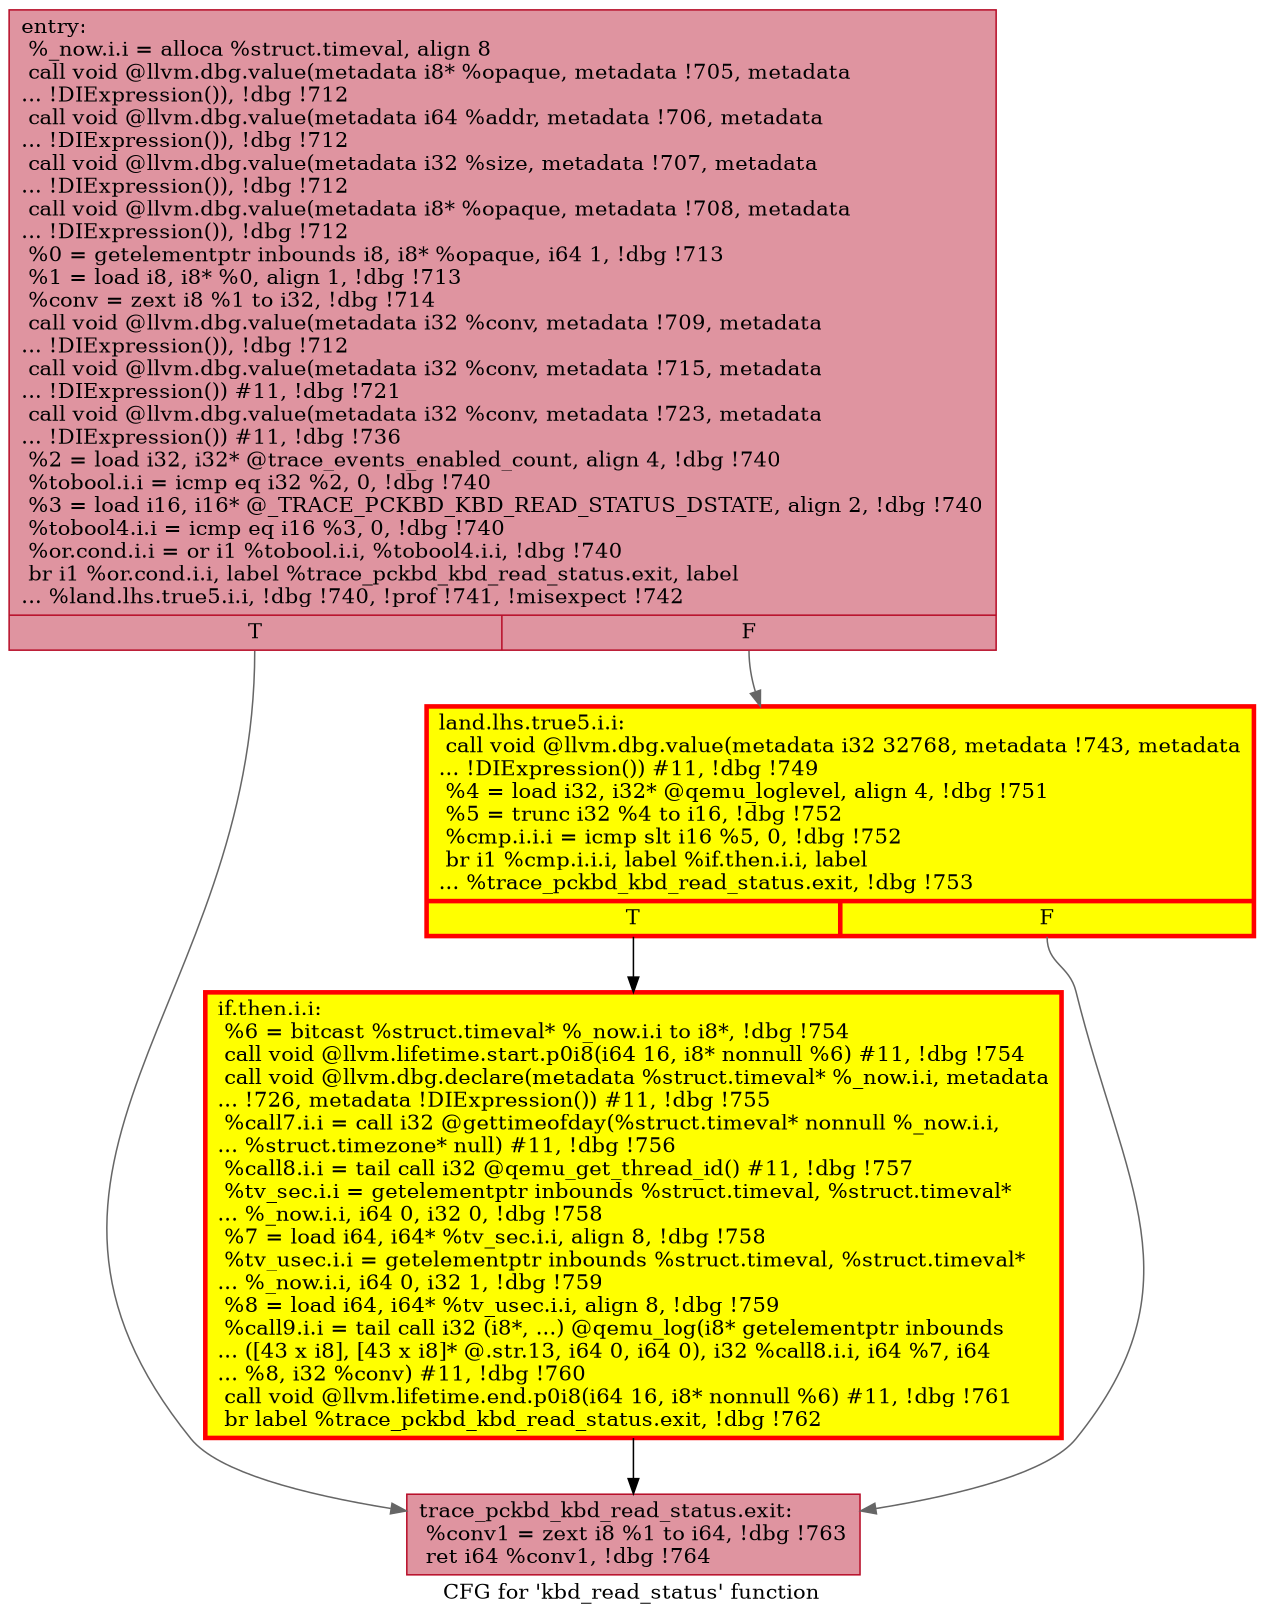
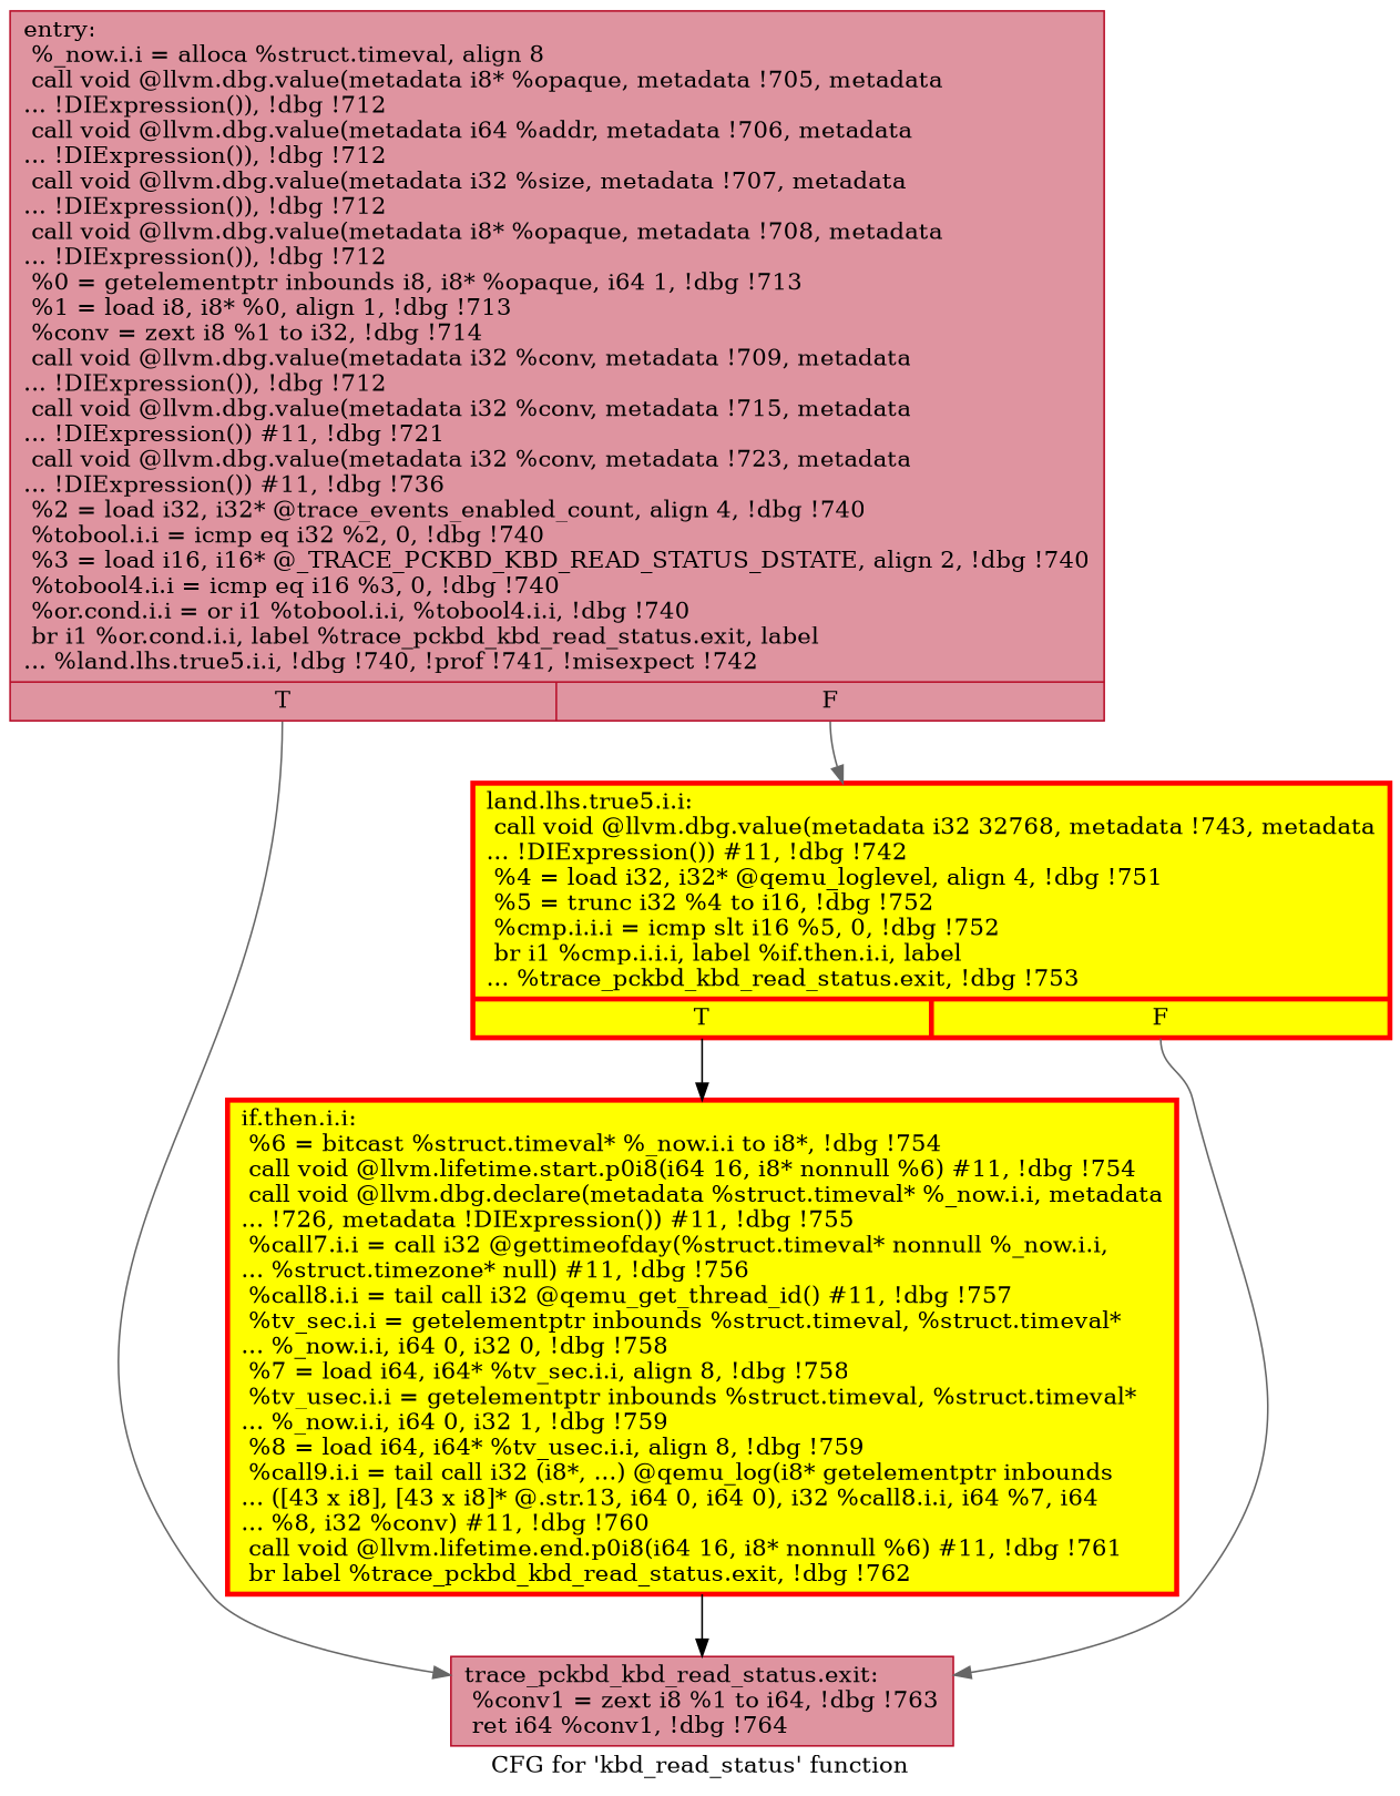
  digraph {
    label="CFG for 'kbd_read_status' function"
    fontname="DejaVu Serif"
    node [color="#b70d28ff" fillcolor="#b70d2870" shape=record style=filled fontname="DejaVu Serif"]
    edge [tailport=s0 color=gray40 fontname="DejaVu Serif"]
    n1 [label="{entry:\l  %_now.i.i = alloca %struct.timeval, align 8\l  call void @llvm.dbg.value(metadata i8* %opaque, metadata !705, metadata\l... !DIExpression()), !dbg !712\l  call void @llvm.dbg.value(metadata i64 %addr, metadata !706, metadata\l... !DIExpression()), !dbg !712\l  call void @llvm.dbg.value(metadata i32 %size, metadata !707, metadata\l... !DIExpression()), !dbg !712\l  call void @llvm.dbg.value(metadata i8* %opaque, metadata !708, metadata\l... !DIExpression()), !dbg !712\l  %0 = getelementptr inbounds i8, i8* %opaque, i64 1, !dbg !713\l  %1 = load i8, i8* %0, align 1, !dbg !713\l  %conv = zext i8 %1 to i32, !dbg !714\l  call void @llvm.dbg.value(metadata i32 %conv, metadata !709, metadata\l... !DIExpression()), !dbg !712\l  call void @llvm.dbg.value(metadata i32 %conv, metadata !715, metadata\l... !DIExpression()) #11, !dbg !721\l  call void @llvm.dbg.value(metadata i32 %conv, metadata !723, metadata\l... !DIExpression()) #11, !dbg !736\l  %2 = load i32, i32* @trace_events_enabled_count, align 4, !dbg !740\l  %tobool.i.i = icmp eq i32 %2, 0, !dbg !740\l  %3 = load i16, i16* @_TRACE_PCKBD_KBD_READ_STATUS_DSTATE, align 2, !dbg !740\l  %tobool4.i.i = icmp eq i16 %3, 0, !dbg !740\l  %or.cond.i.i = or i1 %tobool.i.i, %tobool4.i.i, !dbg !740\l  br i1 %or.cond.i.i, label %trace_pckbd_kbd_read_status.exit, label\l... %land.lhs.true5.i.i, !dbg !740, !prof !741, !misexpect !742\l|{<s0>T|<s1>F}}"]
    n2 [label="{trace_pckbd_kbd_read_status.exit:                 \l  %conv1 = zext i8 %1 to i64, !dbg !763\l  ret i64 %conv1, !dbg !764\l}"]
-   n3 [color=red fillcolor=yellow label="{land.lhs.true5.i.i:                               \l  call void @llvm.dbg.value(metadata i32 32768, metadata !743, metadata\l... !DIExpression()) #11, !dbg !749\l  %4 = load i32, i32* @qemu_loglevel, align 4, !dbg !751\l  %5 = trunc i32 %4 to i16, !dbg !752\l  %cmp.i.i.i = icmp slt i16 %5, 0, !dbg !752\l  br i1 %cmp.i.i.i, label %if.then.i.i, label\l... %trace_pckbd_kbd_read_status.exit, !dbg !753\l|{<s0>T|<s1>F}}" penwidth=3.0]
+   n3 [color=red fillcolor=yellow label="{land.lhs.true5.i.i:                               \l  call void @llvm.dbg.value(metadata i32 32768, metadata !743, metadata\l... !DIExpression()) #11, !dbg !742\l  %4 = load i32, i32* @qemu_loglevel, align 4, !dbg !751\l  %5 = trunc i32 %4 to i16, !dbg !752\l  %cmp.i.i.i = icmp slt i16 %5, 0, !dbg !752\l  br i1 %cmp.i.i.i, label %if.then.i.i, label\l... %trace_pckbd_kbd_read_status.exit, !dbg !753\l|{<s0>T|<s1>F}}" penwidth=3.0]
    n4 [color=red fillcolor=yellow label="{if.then.i.i:                                      \l  %6 = bitcast %struct.timeval* %_now.i.i to i8*, !dbg !754\l  call void @llvm.lifetime.start.p0i8(i64 16, i8* nonnull %6) #11, !dbg !754\l  call void @llvm.dbg.declare(metadata %struct.timeval* %_now.i.i, metadata\l... !726, metadata !DIExpression()) #11, !dbg !755\l  %call7.i.i = call i32 @gettimeofday(%struct.timeval* nonnull %_now.i.i,\l... %struct.timezone* null) #11, !dbg !756\l  %call8.i.i = tail call i32 @qemu_get_thread_id() #11, !dbg !757\l  %tv_sec.i.i = getelementptr inbounds %struct.timeval, %struct.timeval*\l... %_now.i.i, i64 0, i32 0, !dbg !758\l  %7 = load i64, i64* %tv_sec.i.i, align 8, !dbg !758\l  %tv_usec.i.i = getelementptr inbounds %struct.timeval, %struct.timeval*\l... %_now.i.i, i64 0, i32 1, !dbg !759\l  %8 = load i64, i64* %tv_usec.i.i, align 8, !dbg !759\l  %call9.i.i = tail call i32 (i8*, ...) @qemu_log(i8* getelementptr inbounds\l... ([43 x i8], [43 x i8]* @.str.13, i64 0, i64 0), i32 %call8.i.i, i64 %7, i64\l... %8, i32 %conv) #11, !dbg !760\l  call void @llvm.lifetime.end.p0i8(i64 16, i8* nonnull %6) #11, !dbg !761\l  br label %trace_pckbd_kbd_read_status.exit, !dbg !762\l}" penwidth=3.0]
    n1 -> n2
    n1 -> n3 [tailport=s1]
    n3 -> n2 [tailport=s1]
    n3 -> n4 [color=black]
    n4 -> n2 [color=black tailport=""]
  }
